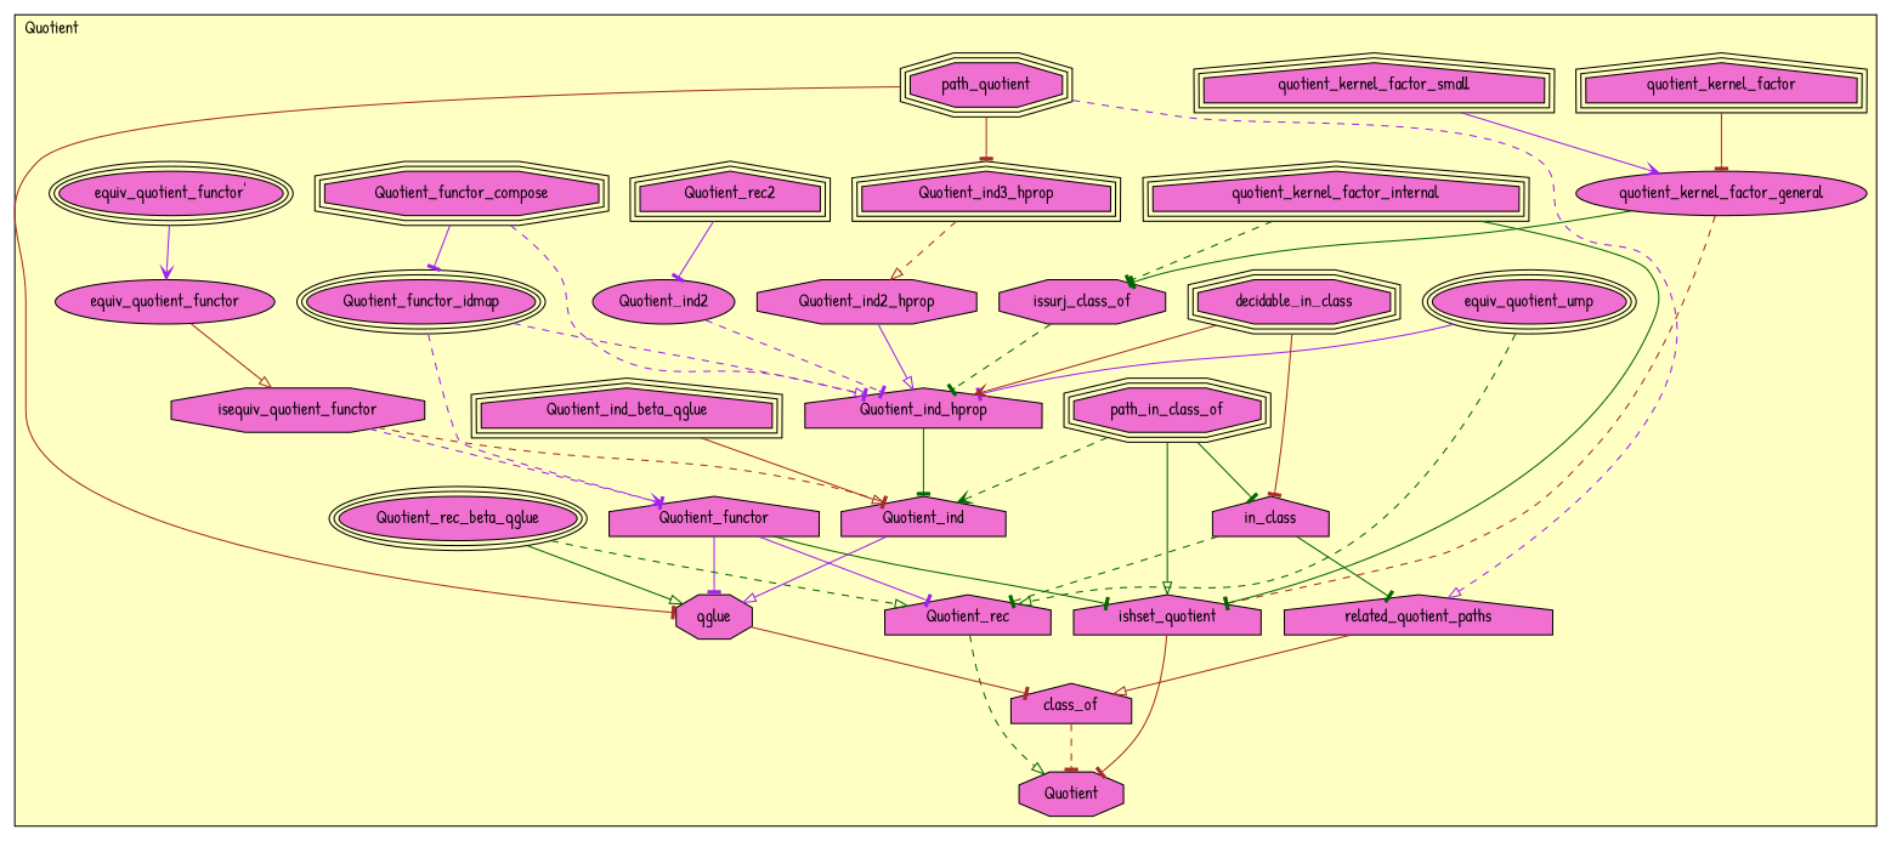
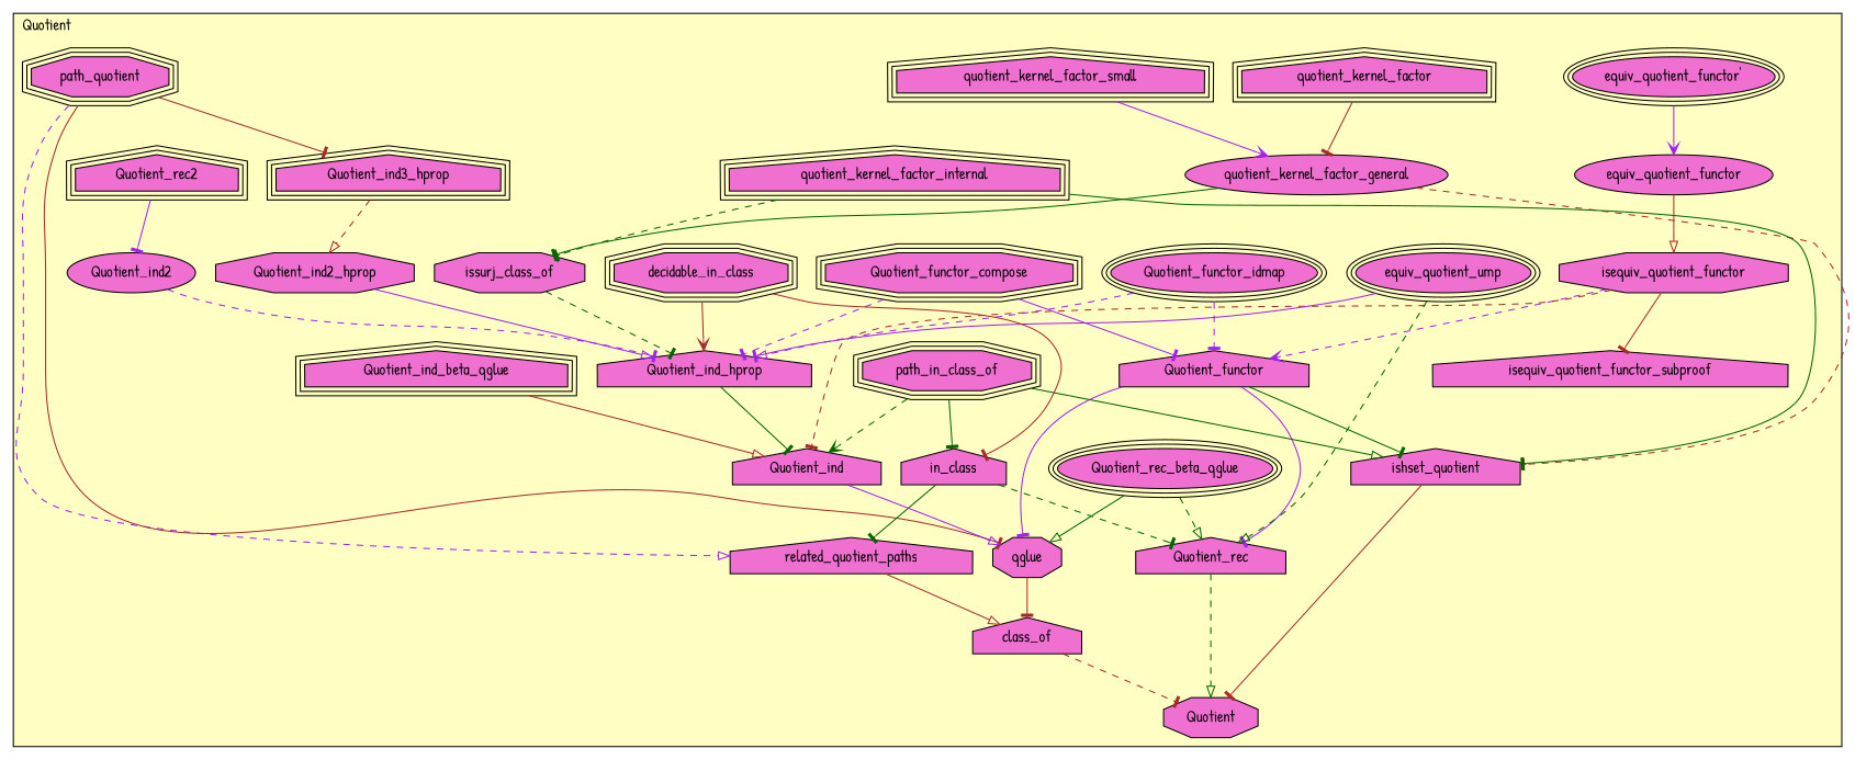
  digraph {
    fontname="Patrick Hand"
    node [fillcolor="#F070D1" fontname="Patrick Hand" shape=house style=filled]
    edge [arrowhead=tee color=purple fontname="Patrick Hand" style=solid]
    n1 [label=quotient_kernel_factor_small peripheries=3]
    n2 [label=quotient_kernel_factor peripheries=3]
    n3 [label=quotient_kernel_factor_general shape=ellipse]
    n4 [label=quotient_kernel_factor_internal peripheries=3]
    n5 [label="equiv_quotient_functor'" peripheries=3 shape=ellipse]
    n6 [label=equiv_quotient_functor shape=ellipse]
    n7 [label=isequiv_quotient_functor shape=octagon]
+   n8 [label=isequiv_quotient_functor_subproof]
    n9 [label=Quotient_functor_compose peripheries=3 shape=octagon]
    n10 [label=Quotient_functor_idmap peripheries=3 shape=ellipse]
    n11 [label=Quotient_functor]
    n12 [label=equiv_quotient_ump peripheries=3 shape=ellipse]
    n13 [label=issurj_class_of shape=octagon]
    n14 [label=path_quotient peripheries=3 shape=octagon]
    n15 [label=related_quotient_paths]
    n16 [label=path_in_class_of peripheries=3 shape=octagon]
    n17 [label=decidable_in_class peripheries=3 shape=octagon]
    n18 [label=in_class]
    n19 [label=Quotient_rec2 peripheries=3]
    n20 [label=Quotient_ind2 shape=ellipse]
    n21 [label=Quotient_ind3_hprop peripheries=3]
    n22 [label=Quotient_ind2_hprop shape=octagon]
    n23 [label=Quotient_ind_hprop]
    n24 [label=Quotient_rec_beta_qglue peripheries=3 shape=ellipse]
    n25 [label=Quotient_rec]
    n26 [label=Quotient_ind_beta_qglue peripheries=3]
    n27 [label=Quotient_ind]
    n28 [label=ishset_quotient]
    n29 [label=qglue shape=octagon]
    n30 [label=class_of]
    n31 [label=Quotient shape=octagon]
    subgraph cluster_1 {
      fillcolor="#FFFFC3"
      label=Quotient
      labeljust=l
      style=filled
      n1
      n2
      n3
      n4
      n5
      n6
      n7
+     n8
      n9
      n10
      n11
      n12
      n13
      n14
      n15
      n16
      n17
      n18
      n19
      n20
      n21
      n22
      n23
      n24
      n25
      n26
      n27
      n28
      n29
      n30
      n31
    }
    n1 -> n3 [arrowhead=vee]
    n2 -> n3 [color=brown]
    n3 -> n13 [color=darkgreen]
    n3 -> n28 [color=brown style=dashed]
    n4 -> n13 [color=darkgreen style=dashed]
    n4 -> n28 [color=darkgreen]
    n5 -> n6 [arrowhead=vee]
    n6 -> n7 [arrowhead=onormal color=brown]
+   n7 -> n8 [color=brown]
    n7 -> n11 [arrowhead=vee style=dashed]
    n7 -> n27 [color=brown style=dashed]
-   n9 -> n10
+   n9 -> n11
    n9 -> n23 [style=dashed]
    n10 -> n11 [style=dashed]
    n10 -> n23 [arrowhead=onormal style=dashed]
    n11 -> n25
    n11 -> n28 [color=darkgreen]
    n11 -> n29
    n12 -> n23
    n12 -> n25 [arrowhead=onormal color=darkgreen style=dashed]
    n13 -> n23 [color=darkgreen style=dashed]
    n14 -> n15 [arrowhead=onormal style=dashed]
    n14 -> n21 [color=brown]
    n14 -> n29 [color=brown]
    n15 -> n30 [arrowhead=onormal color=brown]
    n16 -> n18 [color=darkgreen]
    n16 -> n27 [arrowhead=vee color=darkgreen style=dashed]
    n16 -> n28 [arrowhead=onormal color=darkgreen]
    n17 -> n18 [color=brown]
    n17 -> n23 [arrowhead=vee color=brown]
    n18 -> n15 [color=darkgreen]
    n18 -> n25 [color=darkgreen style=dashed]
    n19 -> n20
    n20 -> n23 [style=dashed]
    n21 -> n22 [arrowhead=onormal color=brown style=dashed]
    n22 -> n23 [arrowhead=onormal]
    n23 -> n27 [color=darkgreen]
    n24 -> n25 [arrowhead=onormal color=darkgreen style=dashed]
    n24 -> n29 [arrowhead=onormal color=darkgreen]
    n25 -> n31 [arrowhead=onormal color=darkgreen style=dashed]
    n26 -> n27 [arrowhead=onormal color=brown]
    n27 -> n29 [arrowhead=onormal]
    n28 -> n31 [color=brown]
    n29 -> n30 [color=brown]
    n30 -> n31 [color=brown style=dashed]
  }
